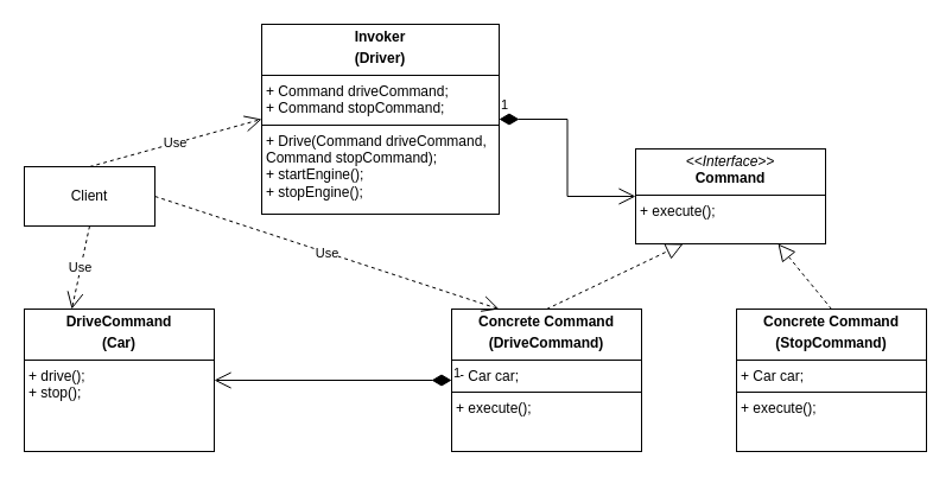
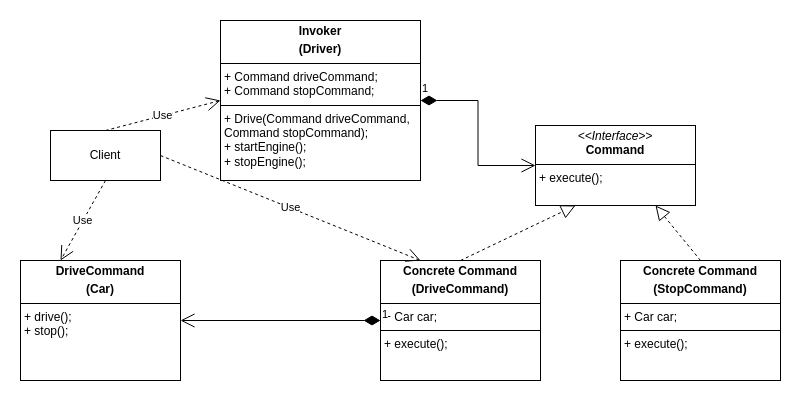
  <mxCell id="0" />
  <mxCell id="1" parent="0" />
  <mxCell id="2" value="&lt;p style=&quot;margin:0px;margin-top:4px;text-align:center;&quot;&gt;&lt;b&gt;Invoker&lt;/b&gt;&lt;/p&gt;&lt;p style=&quot;margin:0px;margin-top:4px;text-align:center;&quot;&gt;&lt;b&gt;(Driver)&lt;/b&gt;&lt;/p&gt;&lt;hr size=&quot;1&quot; style=&quot;border-style:solid;&quot;&gt;&lt;p style=&quot;margin:0px;margin-left:4px;&quot;&gt;+ Command driveCommand;&lt;/p&gt;&lt;p style=&quot;margin:0px;margin-left:4px;&quot;&gt;+ Command stopCommand;&lt;/p&gt;&lt;hr size=&quot;1&quot; style=&quot;border-style:solid;&quot;&gt;&lt;p style=&quot;margin:0px;margin-left:4px;&quot;&gt;+ Drive(Command driveCommand, Command stopCommand);&lt;/p&gt;&lt;p style=&quot;margin:0px;margin-left:4px;&quot;&gt;+ startEngine();&lt;/p&gt;&lt;p style=&quot;margin:0px;margin-left:4px;&quot;&gt;+ stopEngine();&lt;/p&gt;&lt;p style=&quot;margin:0px;margin-left:4px;&quot;&gt;&lt;br&gt;&lt;/p&gt;" style="verticalAlign=top;align=left;overflow=fill;html=1;whiteSpace=wrap;" parent="1" vertex="1"><mxGeometry x="220" y="20" width="200" height="160" as="geometry" /></mxCell>
- <mxCell id="3" value="Client" style="html=1;whiteSpace=wrap;" parent="1" vertex="1"><mxGeometry x="20" y="140" width="110" height="50" as="geometry" /></mxCell>
+ <mxCell id="3" value="Client" style="html=1;whiteSpace=wrap;" parent="1" vertex="1"><mxGeometry x="50" y="130" width="110" height="50" as="geometry" /></mxCell>
  <mxCell id="4" value="&lt;p style=&quot;margin:0px;margin-top:4px;text-align:center;&quot;&gt;&lt;b&gt;DriveCommand&lt;/b&gt;&lt;/p&gt;&lt;p style=&quot;margin:0px;margin-top:4px;text-align:center;&quot;&gt;&lt;b&gt;(Car)&lt;/b&gt;&lt;/p&gt;&lt;hr size=&quot;1&quot; style=&quot;border-style:solid;&quot;&gt;&lt;p style=&quot;margin:0px;margin-left:4px;&quot;&gt;+ drive();&lt;/p&gt;&lt;p style=&quot;margin:0px;margin-left:4px;&quot;&gt;+ stop();&lt;/p&gt;" style="verticalAlign=top;align=left;overflow=fill;html=1;whiteSpace=wrap;" parent="1" vertex="1"><mxGeometry x="20" y="260" width="160" height="120" as="geometry" /></mxCell>
  <mxCell id="5" value="&lt;p style=&quot;margin:0px;margin-top:4px;text-align:center;&quot;&gt;&lt;i&gt;&amp;lt;&amp;lt;Interface&amp;gt;&amp;gt;&lt;/i&gt;&lt;br&gt;&lt;b&gt;Command&lt;/b&gt;&lt;/p&gt;&lt;hr size=&quot;1&quot; style=&quot;border-style:solid;&quot;&gt;&lt;p style=&quot;margin:0px;margin-left:4px;&quot;&gt;+ execute();&lt;br&gt;&lt;/p&gt;" style="verticalAlign=top;align=left;overflow=fill;html=1;whiteSpace=wrap;" parent="1" vertex="1"><mxGeometry x="535" y="125" width="160" height="80" as="geometry" /></mxCell>
  <mxCell id="6" value="&lt;p style=&quot;margin:0px;margin-top:4px;text-align:center;&quot;&gt;&lt;b&gt;Concrete Command&lt;/b&gt;&lt;/p&gt;&lt;p style=&quot;margin:0px;margin-top:4px;text-align:center;&quot;&gt;&lt;b&gt;(DriveCommand)&lt;/b&gt;&lt;/p&gt;&lt;hr size=&quot;1&quot; style=&quot;border-style:solid;&quot;&gt;&lt;p style=&quot;margin:0px;margin-left:4px;&quot;&gt;+ Car car;&lt;/p&gt;&lt;hr size=&quot;1&quot; style=&quot;border-style:solid;&quot;&gt;&lt;p style=&quot;margin:0px;margin-left:4px;&quot;&gt;+ execute();&lt;/p&gt;" style="verticalAlign=top;align=left;overflow=fill;html=1;whiteSpace=wrap;" parent="1" vertex="1"><mxGeometry x="380" y="260" width="160" height="120" as="geometry" /></mxCell>
  <mxCell id="7" value="&lt;p style=&quot;margin:0px;margin-top:4px;text-align:center;&quot;&gt;&lt;b&gt;Concrete Command&lt;/b&gt;&lt;/p&gt;&lt;p style=&quot;margin:0px;margin-top:4px;text-align:center;&quot;&gt;&lt;b&gt;(StopCommand)&lt;/b&gt;&lt;/p&gt;&lt;hr size=&quot;1&quot; style=&quot;border-style:solid;&quot;&gt;&lt;p style=&quot;margin:0px;margin-left:4px;&quot;&gt;+ Car car;&lt;/p&gt;&lt;hr size=&quot;1&quot; style=&quot;border-style:solid;&quot;&gt;&lt;p style=&quot;margin:0px;margin-left:4px;&quot;&gt;+ execute();&lt;/p&gt;" style="verticalAlign=top;align=left;overflow=fill;html=1;whiteSpace=wrap;" parent="1" vertex="1"><mxGeometry x="620" y="260" width="160" height="120" as="geometry" /></mxCell>
  <mxCell id="8" value="" style="endArrow=block;dashed=1;endFill=0;endSize=12;html=1;rounded=0;exitX=0.5;exitY=0;exitDx=0;exitDy=0;entryX=0.25;entryY=1;entryDx=0;entryDy=0;" parent="1" source="6" target="5" edge="1"><mxGeometry width="160" relative="1" as="geometry"><mxPoint x="440" y="270" as="sourcePoint" /><mxPoint x="600" y="270" as="targetPoint" /></mxGeometry></mxCell>
  <mxCell id="9" value="" style="endArrow=block;dashed=1;endFill=0;endSize=12;html=1;rounded=0;exitX=0.5;exitY=0;exitDx=0;exitDy=0;entryX=0.75;entryY=1;entryDx=0;entryDy=0;" parent="1" source="7" target="5" edge="1"><mxGeometry width="160" relative="1" as="geometry"><mxPoint x="440" y="270" as="sourcePoint" /><mxPoint x="600" y="270" as="targetPoint" /></mxGeometry></mxCell>
  <mxCell id="10" value="Use" style="endArrow=open;endSize=12;dashed=1;html=1;rounded=0;exitX=1;exitY=0.5;exitDx=0;exitDy=0;entryX=0.25;entryY=0;entryDx=0;entryDy=0;" parent="1" source="3" target="6" edge="1"><mxGeometry width="160" relative="1" as="geometry"><mxPoint x="440" y="270" as="sourcePoint" /><mxPoint x="600" y="270" as="targetPoint" /></mxGeometry></mxCell>
  <mxCell id="11" value="1" style="endArrow=open;html=1;endSize=12;startArrow=diamondThin;startSize=14;startFill=1;edgeStyle=orthogonalEdgeStyle;align=left;verticalAlign=bottom;rounded=0;exitX=0;exitY=0.5;exitDx=0;exitDy=0;entryX=1;entryY=0.5;entryDx=0;entryDy=0;" edge="1" parent="1" source="6" target="4"><mxGeometry x="-1" y="3" relative="1" as="geometry"><mxPoint x="190" y="280" as="sourcePoint" /><mxPoint x="350" y="280" as="targetPoint" /></mxGeometry></mxCell>
  <mxCell id="12" value="1" style="endArrow=open;html=1;endSize=12;startArrow=diamondThin;startSize=14;startFill=1;edgeStyle=orthogonalEdgeStyle;align=left;verticalAlign=bottom;rounded=0;exitX=1;exitY=0.5;exitDx=0;exitDy=0;entryX=0;entryY=0.5;entryDx=0;entryDy=0;" edge="1" parent="1" source="2" target="5"><mxGeometry x="-1" y="3" relative="1" as="geometry"><mxPoint x="190" y="280" as="sourcePoint" /><mxPoint x="350" y="280" as="targetPoint" /></mxGeometry></mxCell>
  <mxCell id="13" value="Use" style="endArrow=open;endSize=12;dashed=1;html=1;rounded=0;exitX=0.5;exitY=1;exitDx=0;exitDy=0;entryX=0.25;entryY=0;entryDx=0;entryDy=0;" edge="1" parent="1" source="3" target="4"><mxGeometry width="160" relative="1" as="geometry"><mxPoint x="240" y="280" as="sourcePoint" /><mxPoint x="400" y="280" as="targetPoint" /></mxGeometry></mxCell>
  <mxCell id="14" value="Use" style="endArrow=open;endSize=12;dashed=1;html=1;rounded=0;exitX=0.5;exitY=0;exitDx=0;exitDy=0;entryX=0;entryY=0.5;entryDx=0;entryDy=0;" edge="1" parent="1" source="3" target="2"><mxGeometry width="160" relative="1" as="geometry"><mxPoint x="240" y="280" as="sourcePoint" /><mxPoint x="400" y="280" as="targetPoint" /></mxGeometry></mxCell>
